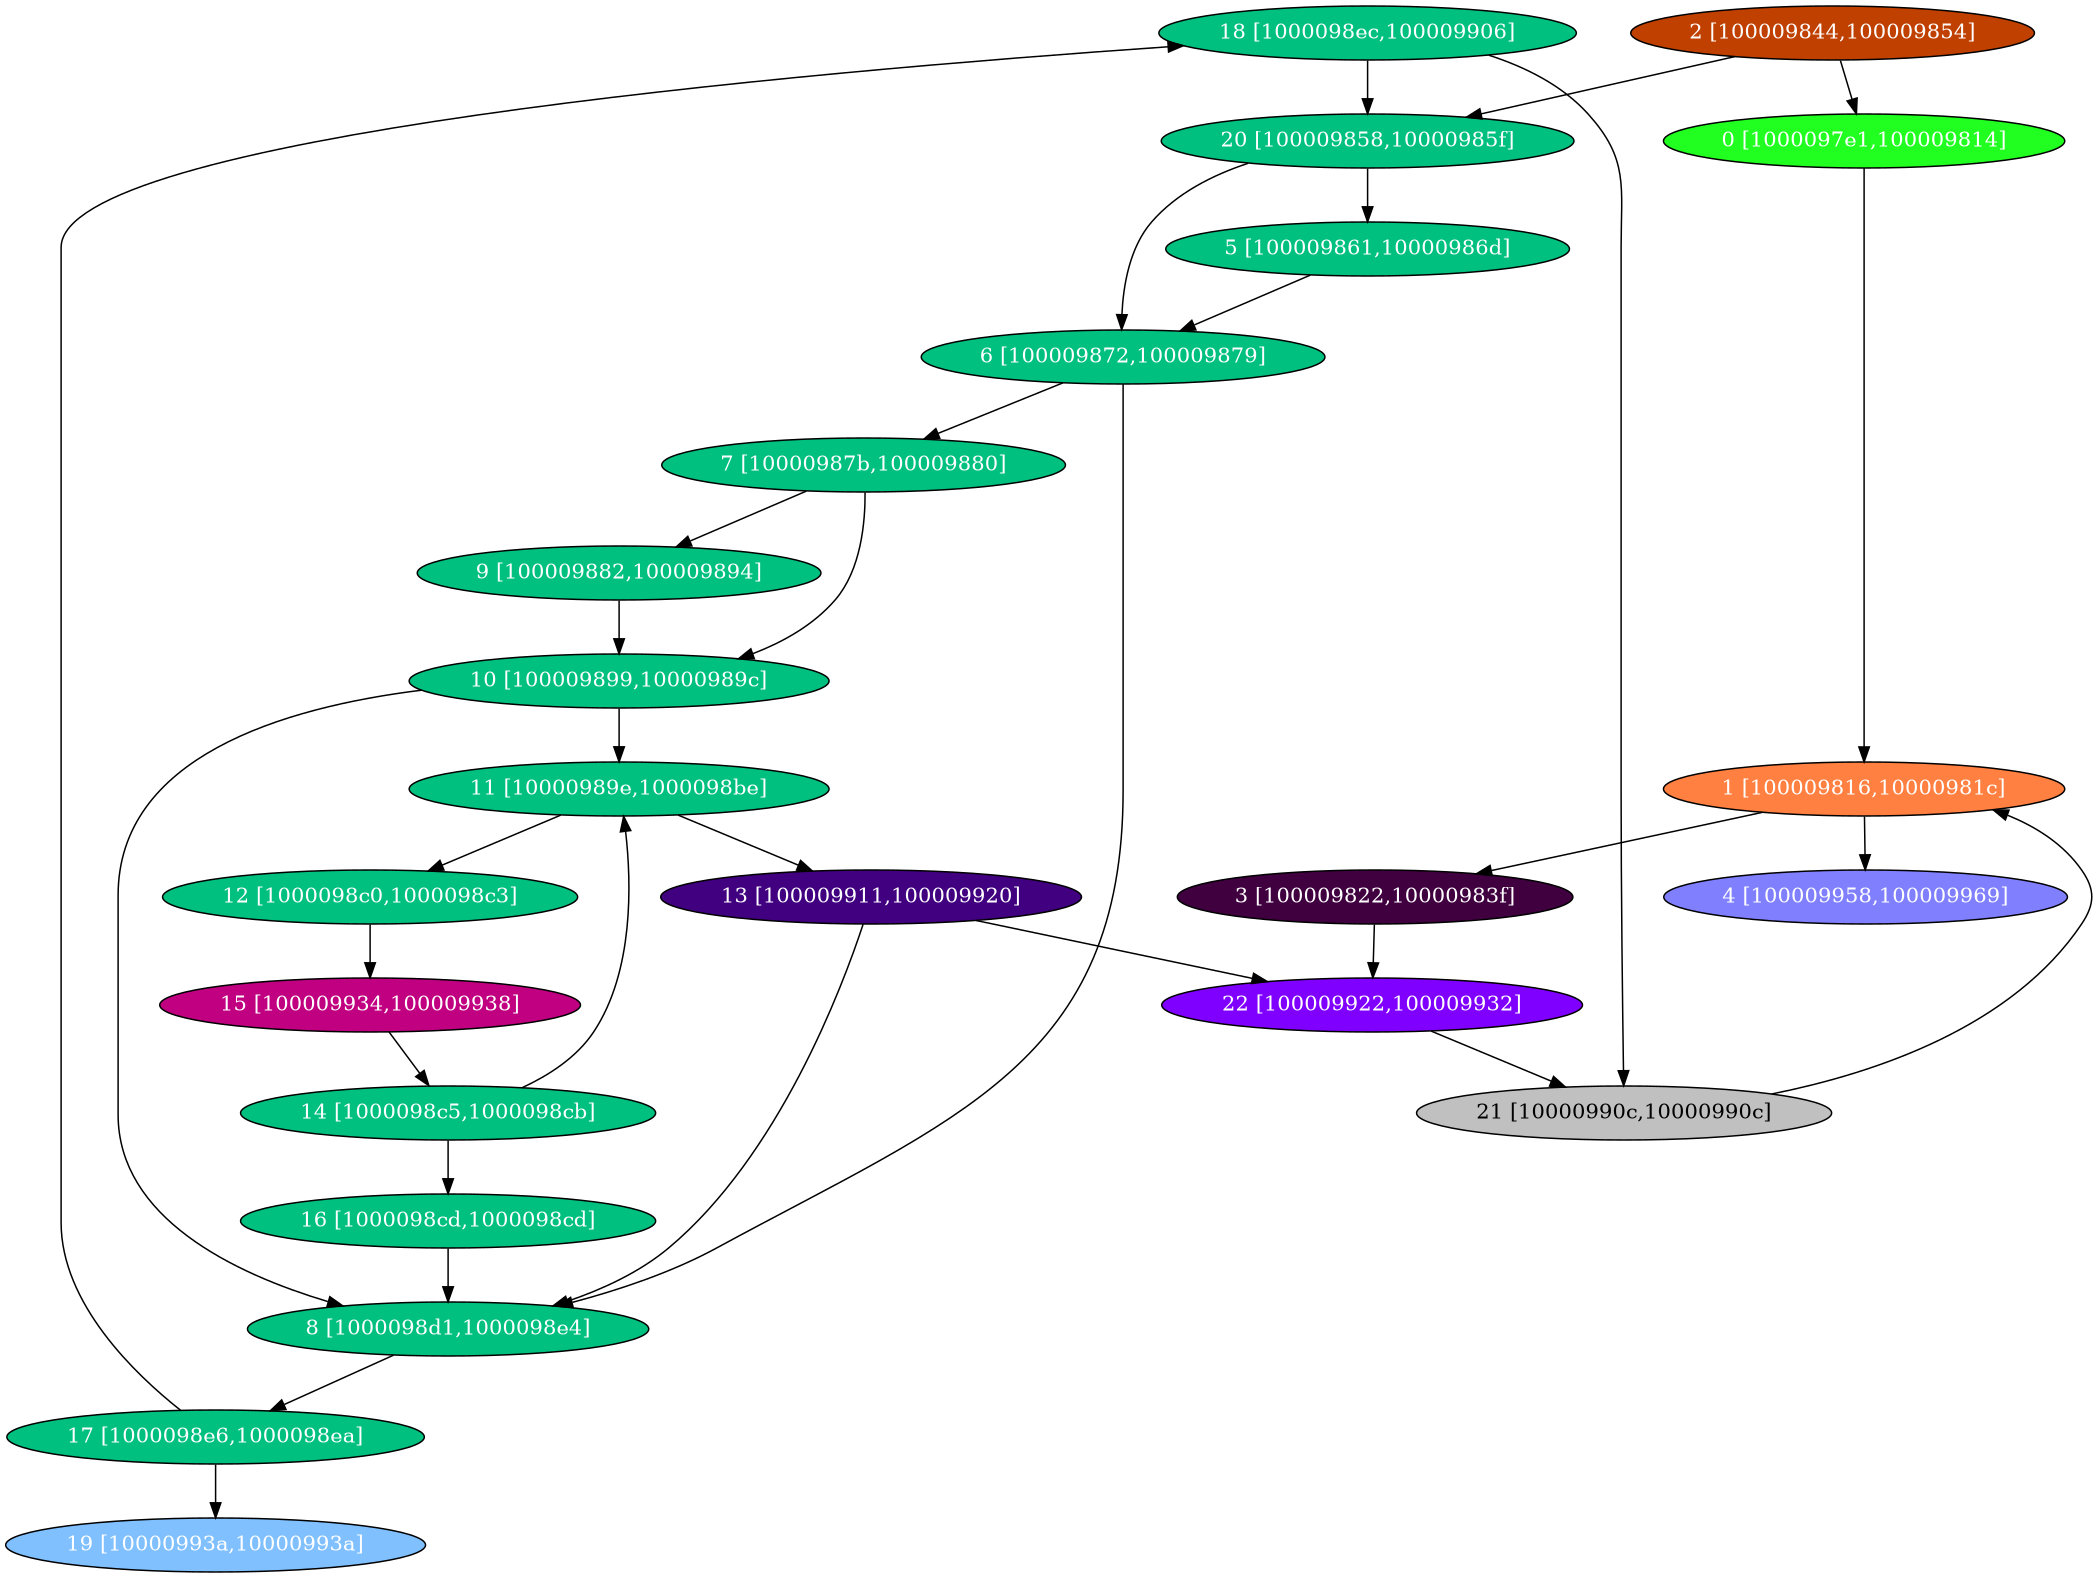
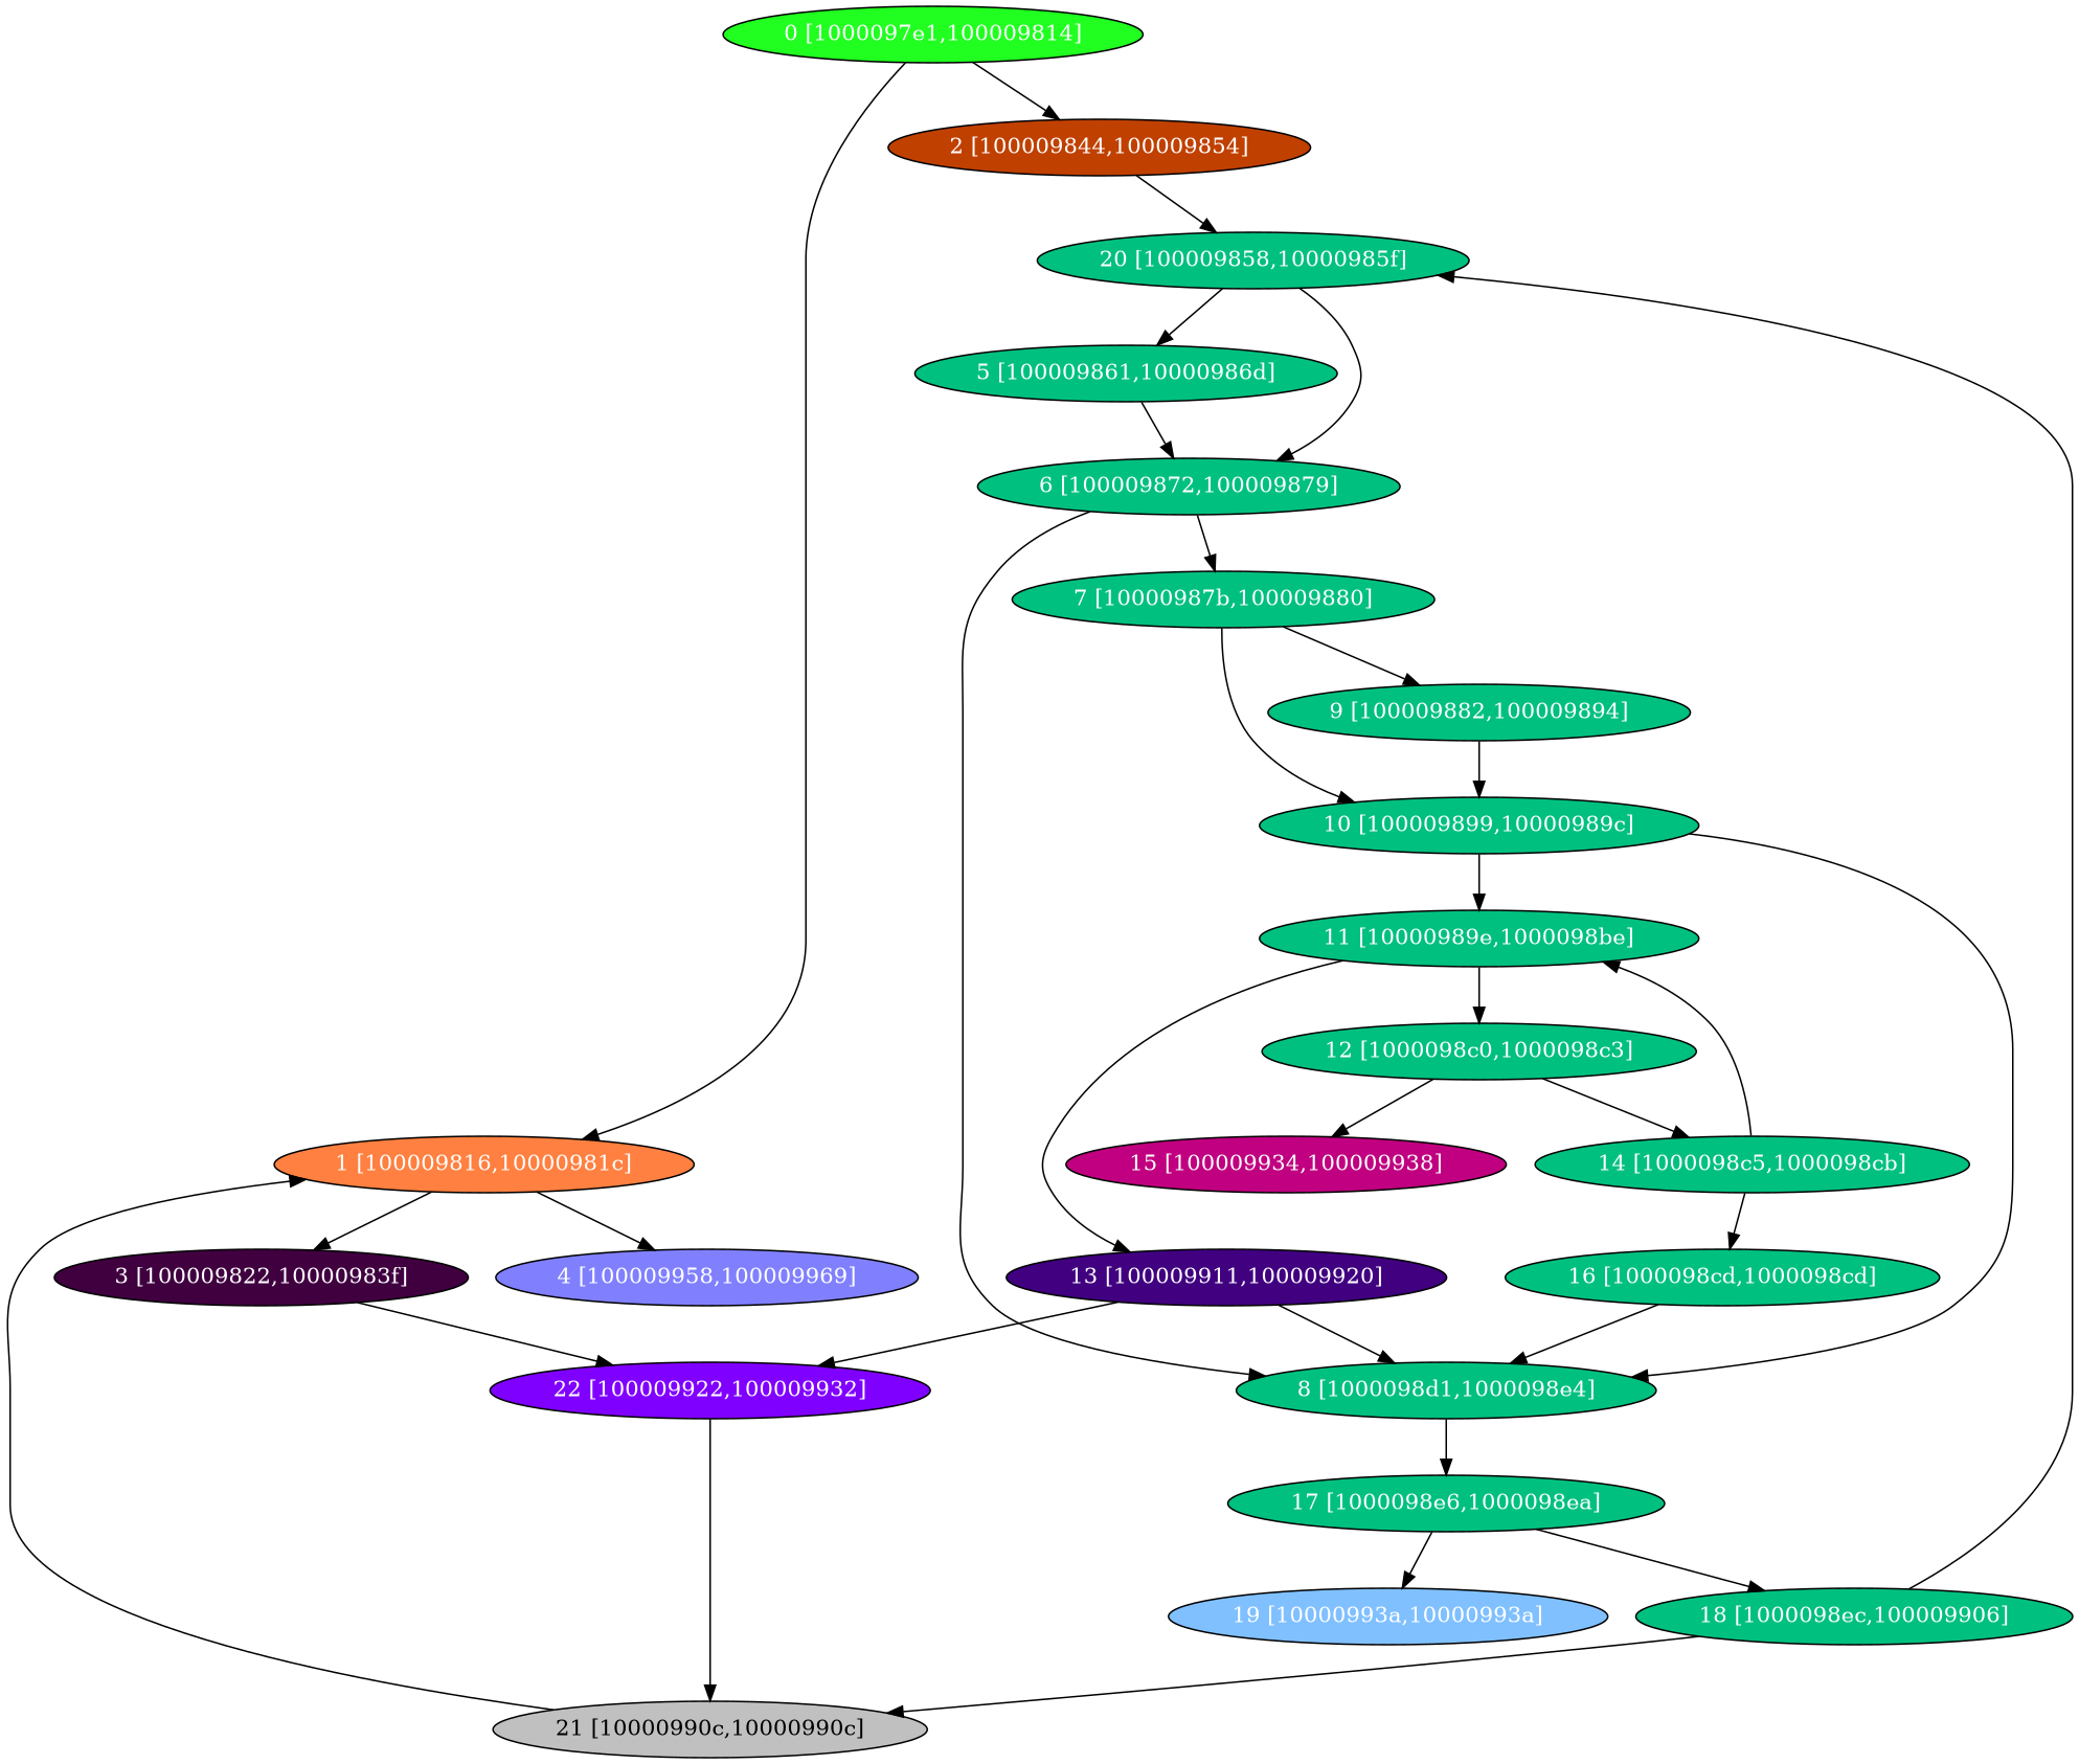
  digraph {
    node [fillcolor="#00C080" fontcolor="#ffffff" shape=oval style=filled]
    n1 [fillcolor="#20FF20" label="0 [1000097e1,100009814]"]
    n2 [fillcolor="#FF8040" label="1 [100009816,10000981c]"]
    n3 [fillcolor="#C04000" label="2 [100009844,100009854]"]
    n4 [fillcolor="#400040" label="3 [100009822,10000983f]"]
    n5 [fillcolor="#8080FF" label="4 [100009958,100009969]"]
    n6 [label="20 [100009858,10000985f]"]
    n7 [fillcolor="#8000FF" label="22 [100009922,100009932]"]
    n8 [label="5 [100009861,10000986d]"]
    n9 [label="6 [100009872,100009879]"]
    n10 [fillcolor="#C0C0C0" fontcolor="#000000" label="21 [10000990c,10000990c]"]
    n11 [label="7 [10000987b,100009880]"]
    n12 [label="8 [1000098d1,1000098e4]"]
    n13 [label="9 [100009882,100009894]"]
    n14 [label="10 [100009899,10000989c]"]
    n15 [label="17 [1000098e6,1000098ea]"]
    n16 [label="11 [10000989e,1000098be]"]
    n17 [fillcolor="#400080" label="13 [100009911,100009920]"]
    n18 [label="18 [1000098ec,100009906]"]
    n19 [fillcolor="#80C0FF" label="19 [10000993a,10000993a]"]
    n20 [label="12 [1000098c0,1000098c3]"]
    n21 [label="14 [1000098c5,1000098cb]"]
    n22 [fillcolor="#C00080" label="15 [100009934,100009938]"]
    n23 [label="16 [1000098cd,1000098cd]"]
    n1 -> n2
-   n3 -> n1
+   n1 -> n3
    n2 -> n4
    n2 -> n5
    n3 -> n6
    n4 -> n7
    n6 -> n8
    n6 -> n9
    n7 -> n10
    n8 -> n9
    n9 -> n11
    n9 -> n12
    n10 -> n2
    n11 -> n13
    n11 -> n14
    n12 -> n15
    n13 -> n14
    n14 -> n12
    n14 -> n16
    n15 -> n18
    n15 -> n19
    n16 -> n17
    n16 -> n20
    n17 -> n7
    n17 -> n12
    n18 -> n6
    n18 -> n10
-   n22 -> n21
+   n20 -> n21
    n20 -> n22
    n21 -> n16
    n21 -> n23
    n23 -> n12
  }
